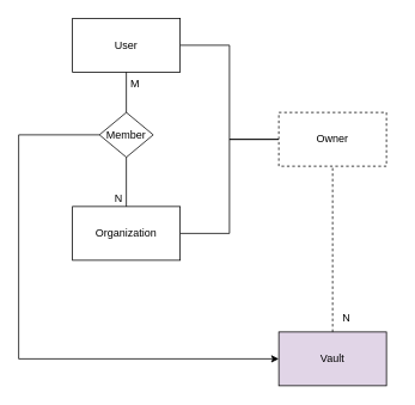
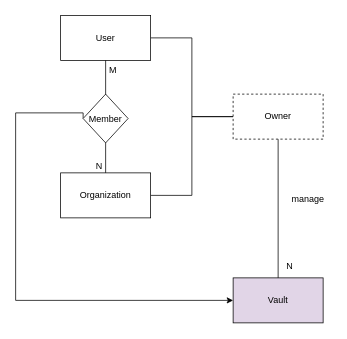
  <mxCell id="0" />
  <mxCell id="1" parent="0" />
  <mxCell id="2" style="edgeStyle=orthogonalEdgeStyle;rounded=0;orthogonalLoop=1;jettySize=auto;html=1;exitX=1;exitY=0.5;exitDx=0;exitDy=0;entryX=0;entryY=0.5;entryDx=0;entryDy=0;endArrow=none;endFill=0;" edge="1" parent="1" source="3" target="15"><mxGeometry relative="1" as="geometry" /></mxCell>
  <mxCell id="3" value="User" style="rounded=0;whiteSpace=wrap;html=1;" vertex="1" parent="1"><mxGeometry x="80" y="20" width="120" height="60" as="geometry" /></mxCell>
  <mxCell id="4" style="edgeStyle=orthogonalEdgeStyle;rounded=0;orthogonalLoop=1;jettySize=auto;html=1;exitX=1;exitY=0.5;exitDx=0;exitDy=0;entryX=0;entryY=0.5;entryDx=0;entryDy=0;endArrow=none;endFill=0;" edge="1" parent="1" source="5" target="15"><mxGeometry relative="1" as="geometry" /></mxCell>
  <mxCell id="5" value="Organization&lt;span style=&quot;color: rgba(0, 0, 0, 0); font-family: monospace; font-size: 0px; text-align: start; text-wrap: nowrap;&quot;&gt;%3CmxGraphModel%3E%3Croot%3E%3CmxCell%20id%3D%220%22%2F%3E%3CmxCell%20id%3D%221%22%20parent%3D%220%22%2F%3E%3CmxCell%20id%3D%222%22%20value%3D%22User%22%20style%3D%22rounded%3D0%3BwhiteSpace%3Dwrap%3Bhtml%3D1%3B%22%20vertex%3D%221%22%20parent%3D%221%22%3E%3CmxGeometry%20x%3D%22360%22%20y%3D%22160%22%20width%3D%22120%22%20height%3D%2260%22%20as%3D%22geometry%22%2F%3E%3C%2FmxCell%3E%3C%2Froot%3E%3C%2FmxGraphModel%3E&lt;/span&gt;" style="rounded=0;whiteSpace=wrap;html=1;" vertex="1" parent="1"><mxGeometry x="80" y="230" width="120" height="60" as="geometry" /></mxCell>
  <mxCell id="6" value="Vault" style="rounded=0;whiteSpace=wrap;html=1;fillColor=#e1d5e7;" vertex="1" parent="1"><mxGeometry x="310" y="370" width="120" height="60" as="geometry" /></mxCell>
  <mxCell id="7" value="" style="endArrow=none;html=1;rounded=0;exitX=0.5;exitY=1;exitDx=0;exitDy=0;entryX=0.5;entryY=0;entryDx=0;entryDy=0;" edge="1" parent="1" source="3" target="5"><mxGeometry relative="1" as="geometry"><mxPoint x="160" y="100" as="sourcePoint" /><mxPoint x="140" y="160" as="targetPoint" /></mxGeometry></mxCell>
  <mxCell id="8" value="M" style="resizable=0;html=1;whiteSpace=wrap;align=left;verticalAlign=bottom;" connectable="0" vertex="1" parent="7"><mxGeometry x="-1" relative="1" as="geometry"><mxPoint x="3" y="21" as="offset" /></mxGeometry></mxCell>
  <mxCell id="9" value="N" style="resizable=0;html=1;whiteSpace=wrap;align=right;verticalAlign=bottom;" connectable="0" vertex="1" parent="7"><mxGeometry x="1" relative="1" as="geometry"><mxPoint x="-3" y="-1" as="offset" /></mxGeometry></mxCell>
- <mxCell id="10" value="" style="endArrow=none;html=1;rounded=0;entryX=0.5;entryY=1;entryDx=0;entryDy=0;exitX=0.5;exitY=0;exitDx=0;exitDy=0;dashed=1;" edge="1" parent="1" source="6" target="15"><mxGeometry relative="1" as="geometry"><mxPoint x="270" y="190" as="sourcePoint" /><mxPoint x="430" y="190" as="targetPoint" /></mxGeometry></mxCell>
+ <mxCell id="10" value="" style="endArrow=none;html=1;rounded=0;entryX=0.5;entryY=1;entryDx=0;entryDy=0;exitX=0.5;exitY=0;exitDx=0;exitDy=0;" edge="1" parent="1" source="6" target="15"><mxGeometry relative="1" as="geometry"><mxPoint x="270" y="190" as="sourcePoint" /><mxPoint x="430" y="190" as="targetPoint" /></mxGeometry></mxCell>
  <mxCell id="11" value="1" style="resizable=0;html=1;whiteSpace=wrap;align=right;verticalAlign=bottom;" connectable="0" vertex="1" parent="10"><mxGeometry x="1" relative="1" as="geometry"><mxPoint x="13" as="offset" /></mxGeometry></mxCell>
  <mxCell id="12" value="N" style="text;html=1;align=center;verticalAlign=middle;resizable=0;points=[];autosize=1;strokeColor=none;fillColor=none;" vertex="1" parent="1"><mxGeometry x="370" y="340" width="30" height="30" as="geometry" /></mxCell>
  <mxCell id="13" style="edgeStyle=orthogonalEdgeStyle;rounded=0;orthogonalLoop=1;jettySize=auto;html=1;exitX=0;exitY=0.5;exitDx=0;exitDy=0;entryX=0;entryY=0.5;entryDx=0;entryDy=0;" edge="1" parent="1" source="14" target="6"><mxGeometry relative="1" as="geometry"><Array as="points"><mxPoint x="20" y="150" /><mxPoint x="20" y="400" /></Array></mxGeometry></mxCell>
- <mxCell id="14" value="Member" style="rhombus;whiteSpace=wrap;html=1;" vertex="1" parent="1"><mxGeometry x="110" y="125" width="60" height="50" as="geometry" /></mxCell>
+ <mxCell id="14" value="Member" style="rhombus;whiteSpace=wrap;html=1;" vertex="1" parent="1"><mxGeometry x="110" y="125" width="60" height="65" as="geometry" /></mxCell>
  <mxCell id="15" value="Owner" style="rounded=0;whiteSpace=wrap;html=1;dashed=1;" vertex="1" parent="1"><mxGeometry x="310" y="125" width="120" height="60" as="geometry" /></mxCell>
+ <mxCell id="16" value="manage" style="text;html=1;align=center;verticalAlign=middle;whiteSpace=wrap;rounded=0;" vertex="1" parent="1"><mxGeometry x="380" y="250" width="60" height="30" as="geometry" /></mxCell>
